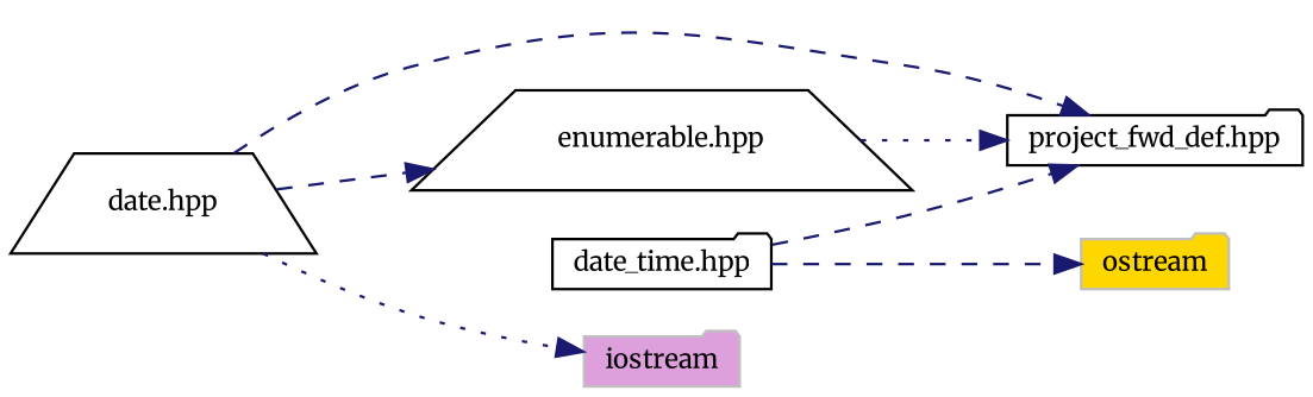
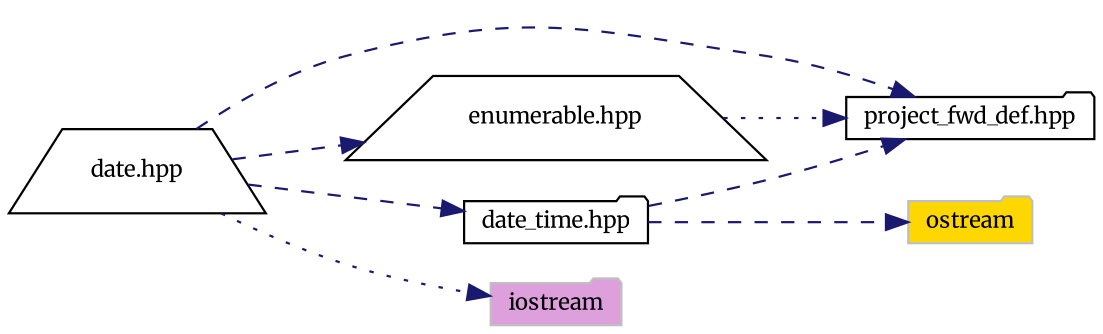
  digraph {
    fontname=Merriweather
    rankdir=LR
    node [color=black fillcolor=white fontname=Merriweather fontsize=10 shape=folder style=filled]
    edge [color=midnightblue fontname=Merriweather fontsize=10 labelfontname=Helvetica labelfontsize=10 style=dashed]
    n1 [fontcolor=black height=0.2 label="date.hpp" shape=trapezium width=0.4]
    n2 [height=0.2 label="project_fwd_def.hpp" width=0.4]
    n3 [height=0.2 label="date_time.hpp" width=0.4]
    n4 [height=0.2 label="enumerable.hpp" shape=trapezium width=0.4]
    n5 [color=grey75 fillcolor=plum height=0.2 label=iostream width=0.4]
    n6 [color=grey75 fillcolor=gold height=0.2 label=ostream width=0.4]
    n1 -> n2
+   n1 -> n3
    n1 -> n4
    n1 -> n5 [style=dotted]
    n3 -> n2
    n3 -> n6
    n4 -> n2 [style=dotted]
  }
